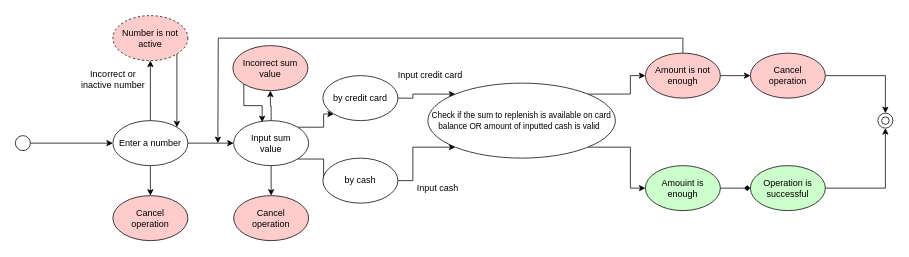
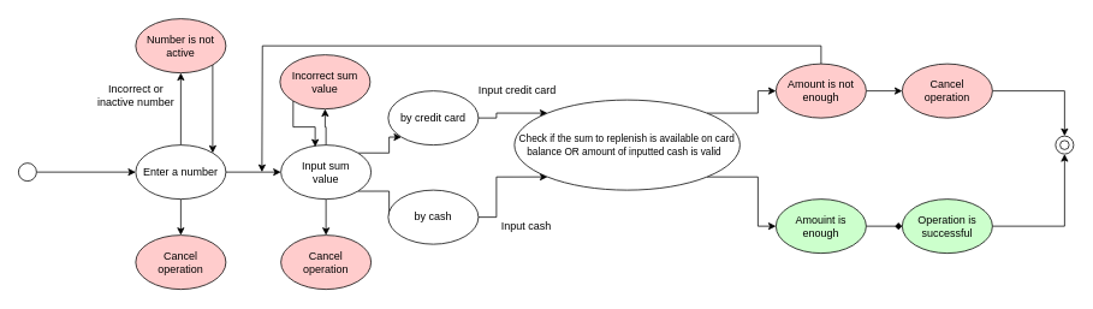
  <mxCell id="0" />
  <mxCell id="1" parent="0" />
  <mxCell id="2" style="edgeStyle=orthogonalEdgeStyle;rounded=0;orthogonalLoop=1;jettySize=auto;html=1;exitX=1;exitY=0.5;exitDx=0;exitDy=0;entryX=0;entryY=0.5;entryDx=0;entryDy=0;" edge="1" parent="1" source="3" target="7"><mxGeometry relative="1" as="geometry" /></mxCell>
  <mxCell id="3" value="" style="ellipse;whiteSpace=wrap;html=1;aspect=fixed;" vertex="1" parent="1"><mxGeometry x="20" y="180" width="20" height="20" as="geometry" /></mxCell>
  <mxCell id="4" style="edgeStyle=orthogonalEdgeStyle;rounded=0;orthogonalLoop=1;jettySize=auto;html=1;exitX=0.5;exitY=0;exitDx=0;exitDy=0;entryX=0.5;entryY=1;entryDx=0;entryDy=0;" edge="1" parent="1" source="7" target="14"><mxGeometry relative="1" as="geometry" /></mxCell>
  <mxCell id="5" style="edgeStyle=orthogonalEdgeStyle;rounded=0;orthogonalLoop=1;jettySize=auto;html=1;exitX=1;exitY=0.5;exitDx=0;exitDy=0;entryX=0;entryY=0.5;entryDx=0;entryDy=0;" edge="1" parent="1" source="7" target="12"><mxGeometry relative="1" as="geometry" /></mxCell>
  <mxCell id="6" style="edgeStyle=orthogonalEdgeStyle;rounded=0;orthogonalLoop=1;jettySize=auto;html=1;exitX=0.5;exitY=1;exitDx=0;exitDy=0;entryX=0.5;entryY=0;entryDx=0;entryDy=0;" edge="1" parent="1" source="7" target="39"><mxGeometry relative="1" as="geometry" /></mxCell>
  <mxCell id="7" value="Enter a number" style="ellipse;whiteSpace=wrap;html=1;" vertex="1" parent="1"><mxGeometry x="150" y="160" width="100" height="60" as="geometry" /></mxCell>
  <mxCell id="8" style="edgeStyle=orthogonalEdgeStyle;rounded=0;orthogonalLoop=1;jettySize=auto;html=1;exitX=0.5;exitY=0;exitDx=0;exitDy=0;entryX=0.5;entryY=1;entryDx=0;entryDy=0;" edge="1" parent="1" source="12" target="21"><mxGeometry relative="1" as="geometry" /></mxCell>
  <mxCell id="9" style="edgeStyle=orthogonalEdgeStyle;rounded=0;orthogonalLoop=1;jettySize=auto;html=1;exitX=1;exitY=0;exitDx=0;exitDy=0;entryX=0;entryY=1;entryDx=0;entryDy=0;" edge="1" parent="1" source="12" target="19"><mxGeometry relative="1" as="geometry" /></mxCell>
  <mxCell id="10" style="edgeStyle=orthogonalEdgeStyle;rounded=0;orthogonalLoop=1;jettySize=auto;html=1;exitX=1;exitY=1;exitDx=0;exitDy=0;entryX=0;entryY=0.5;entryDx=0;entryDy=0;" edge="1" parent="1" source="12" target="17"><mxGeometry relative="1" as="geometry" /></mxCell>
  <mxCell id="11" style="edgeStyle=orthogonalEdgeStyle;rounded=0;orthogonalLoop=1;jettySize=auto;html=1;exitX=0.5;exitY=1;exitDx=0;exitDy=0;entryX=0.5;entryY=0;entryDx=0;entryDy=0;" edge="1" parent="1" source="12" target="38"><mxGeometry relative="1" as="geometry" /></mxCell>
  <mxCell id="12" value="Input sum&lt;br&gt;value" style="ellipse;whiteSpace=wrap;html=1;" vertex="1" parent="1"><mxGeometry x="311" y="160" width="100" height="60" as="geometry" /></mxCell>
  <mxCell id="13" style="edgeStyle=orthogonalEdgeStyle;rounded=0;orthogonalLoop=1;jettySize=auto;html=1;exitX=1;exitY=1;exitDx=0;exitDy=0;entryX=1;entryY=0;entryDx=0;entryDy=0;" edge="1" parent="1" source="14" target="7"><mxGeometry relative="1" as="geometry" /></mxCell>
- <mxCell id="14" value="Number is not active" style="ellipse;whiteSpace=wrap;html=1;fillColor=#FFCCCC;dashed=1;" vertex="1" parent="1"><mxGeometry x="150" y="20" width="100" height="60" as="geometry" /></mxCell>
+ <mxCell id="14" value="Number is not active" style="ellipse;whiteSpace=wrap;html=1;fillColor=#FFCCCC;" vertex="1" parent="1"><mxGeometry x="150" y="20" width="100" height="60" as="geometry" /></mxCell>
  <mxCell id="15" value="Incorrect or &lt;br&gt;inactive number" style="text;html=1;align=center;verticalAlign=middle;resizable=0;points=[];autosize=1;" vertex="1" parent="1"><mxGeometry x="100" y="90" width="100" height="30" as="geometry" /></mxCell>
  <mxCell id="16" style="edgeStyle=orthogonalEdgeStyle;rounded=0;orthogonalLoop=1;jettySize=auto;html=1;exitX=1;exitY=0.5;exitDx=0;exitDy=0;entryX=0;entryY=1;entryDx=0;entryDy=0;" edge="1" parent="1" source="17" target="24"><mxGeometry relative="1" as="geometry" /></mxCell>
  <mxCell id="17" value="by cash" style="ellipse;whiteSpace=wrap;html=1;" vertex="1" parent="1"><mxGeometry x="430" y="210" width="100" height="60" as="geometry" /></mxCell>
  <mxCell id="18" style="edgeStyle=orthogonalEdgeStyle;rounded=0;orthogonalLoop=1;jettySize=auto;html=1;exitX=1;exitY=0.5;exitDx=0;exitDy=0;entryX=0;entryY=0;entryDx=0;entryDy=0;" edge="1" parent="1" source="19" target="24"><mxGeometry relative="1" as="geometry" /></mxCell>
  <mxCell id="19" value="by credit card" style="ellipse;whiteSpace=wrap;html=1;" vertex="1" parent="1"><mxGeometry x="430" y="100" width="100" height="60" as="geometry" /></mxCell>
  <mxCell id="20" style="edgeStyle=orthogonalEdgeStyle;rounded=0;orthogonalLoop=1;jettySize=auto;html=1;exitX=0;exitY=1;exitDx=0;exitDy=0;entryX=0.38;entryY=0.033;entryDx=0;entryDy=0;entryPerimeter=0;" edge="1" parent="1" source="21" target="12"><mxGeometry relative="1" as="geometry" /></mxCell>
  <mxCell id="21" value="Incorrect sum&lt;br&gt;value" style="ellipse;whiteSpace=wrap;html=1;fillColor=#FFCCCC;" vertex="1" parent="1"><mxGeometry x="310" y="60" width="100" height="60" as="geometry" /></mxCell>
  <mxCell id="22" style="edgeStyle=orthogonalEdgeStyle;rounded=0;orthogonalLoop=1;jettySize=auto;html=1;exitX=1;exitY=0;exitDx=0;exitDy=0;entryX=0;entryY=0.5;entryDx=0;entryDy=0;" edge="1" parent="1" source="24" target="29"><mxGeometry relative="1" as="geometry" /></mxCell>
  <mxCell id="23" style="edgeStyle=orthogonalEdgeStyle;rounded=0;orthogonalLoop=1;jettySize=auto;html=1;exitX=1;exitY=1;exitDx=0;exitDy=0;entryX=0;entryY=0.5;entryDx=0;entryDy=0;" edge="1" parent="1" source="24" target="31"><mxGeometry relative="1" as="geometry" /></mxCell>
  <mxCell id="24" value="&lt;font style=&quot;font-size: 11px&quot;&gt;Check if the sum to replenish is available on card balance OR amount of inputted cash is valid&amp;nbsp;&amp;nbsp;&lt;/font&gt;" style="ellipse;whiteSpace=wrap;html=1;" vertex="1" parent="1"><mxGeometry x="570" y="110" width="250" height="100" as="geometry" /></mxCell>
  <mxCell id="25" value="Input cash&amp;nbsp;" style="text;html=1;strokeColor=none;fillColor=none;align=center;verticalAlign=middle;whiteSpace=wrap;rounded=0;" vertex="1" parent="1"><mxGeometry x="490" y="240" width="190" height="20" as="geometry" /></mxCell>
  <mxCell id="26" value="Input credit card&amp;nbsp;" style="text;html=1;strokeColor=none;fillColor=none;align=center;verticalAlign=middle;whiteSpace=wrap;rounded=0;" vertex="1" parent="1"><mxGeometry x="480" y="90" width="190" height="20" as="geometry" /></mxCell>
  <mxCell id="27" style="edgeStyle=orthogonalEdgeStyle;rounded=0;orthogonalLoop=1;jettySize=auto;html=1;exitX=0.5;exitY=0;exitDx=0;exitDy=0;" edge="1" parent="1" source="29"><mxGeometry relative="1" as="geometry"><mxPoint x="290" y="190" as="targetPoint" /></mxGeometry></mxCell>
  <mxCell id="28" style="edgeStyle=orthogonalEdgeStyle;rounded=0;orthogonalLoop=1;jettySize=auto;html=1;exitX=1;exitY=0.5;exitDx=0;exitDy=0;entryX=0;entryY=0.5;entryDx=0;entryDy=0;" edge="1" parent="1" source="29" target="33"><mxGeometry relative="1" as="geometry" /></mxCell>
  <mxCell id="29" value="Amount is not enough" style="ellipse;whiteSpace=wrap;html=1;fillColor=#FFCCCC;" vertex="1" parent="1"><mxGeometry x="860" y="70" width="100" height="60" as="geometry" /></mxCell>
  <mxCell id="30" style="edgeStyle=orthogonalEdgeStyle;rounded=0;orthogonalLoop=1;jettySize=auto;html=1;exitX=1;exitY=0.5;exitDx=0;exitDy=0;entryX=0;entryY=0.5;entryDx=0;entryDy=0;endArrow=diamond;" edge="1" parent="1" source="31" target="35"><mxGeometry relative="1" as="geometry" /></mxCell>
  <mxCell id="31" value="Amouint is enough" style="ellipse;whiteSpace=wrap;html=1;fillColor=#CCFFCC;" vertex="1" parent="1"><mxGeometry x="860" y="220" width="100" height="60" as="geometry" /></mxCell>
  <mxCell id="32" style="edgeStyle=orthogonalEdgeStyle;rounded=0;orthogonalLoop=1;jettySize=auto;html=1;exitX=1;exitY=0.5;exitDx=0;exitDy=0;entryX=0.5;entryY=0;entryDx=0;entryDy=0;" edge="1" parent="1" source="33" target="36"><mxGeometry relative="1" as="geometry" /></mxCell>
  <mxCell id="33" value="Cancel&lt;br&gt;operation" style="ellipse;whiteSpace=wrap;html=1;fillColor=#FFCCCC;" vertex="1" parent="1"><mxGeometry x="1000" y="70" width="100" height="60" as="geometry" /></mxCell>
  <mxCell id="34" style="edgeStyle=orthogonalEdgeStyle;rounded=0;orthogonalLoop=1;jettySize=auto;html=1;exitX=1;exitY=0.5;exitDx=0;exitDy=0;entryX=0.5;entryY=1;entryDx=0;entryDy=0;" edge="1" parent="1" source="35" target="36"><mxGeometry relative="1" as="geometry" /></mxCell>
  <mxCell id="35" value="Operation is&lt;br&gt;successful" style="ellipse;whiteSpace=wrap;html=1;fillColor=#CCFFCC;" vertex="1" parent="1"><mxGeometry x="1000" y="220" width="100" height="60" as="geometry" /></mxCell>
  <mxCell id="36" value="" style="ellipse;whiteSpace=wrap;html=1;aspect=fixed;" vertex="1" parent="1"><mxGeometry x="1170" y="150" width="20" height="20" as="geometry" /></mxCell>
  <mxCell id="37" value="" style="ellipse;whiteSpace=wrap;html=1;aspect=fixed;" vertex="1" parent="1"><mxGeometry x="1175" y="155" width="10" height="10" as="geometry" /></mxCell>
  <mxCell id="38" value="Cancel&lt;br&gt;operation" style="ellipse;whiteSpace=wrap;html=1;fillColor=#FFCCCC;" vertex="1" parent="1"><mxGeometry x="311" y="260" width="100" height="60" as="geometry" /></mxCell>
  <mxCell id="39" value="Cancel&lt;br&gt;operation" style="ellipse;whiteSpace=wrap;html=1;fillColor=#FFCCCC;" vertex="1" parent="1"><mxGeometry x="150" y="260" width="100" height="60" as="geometry" /></mxCell>
